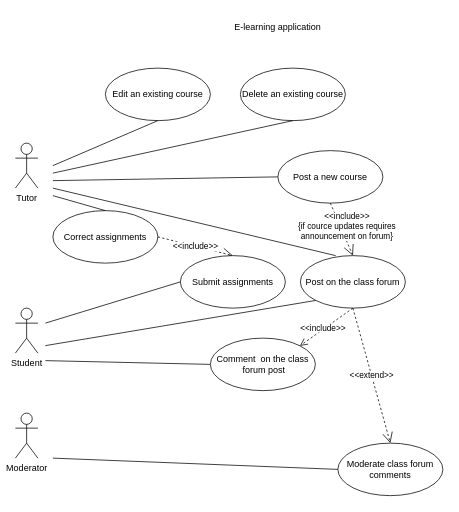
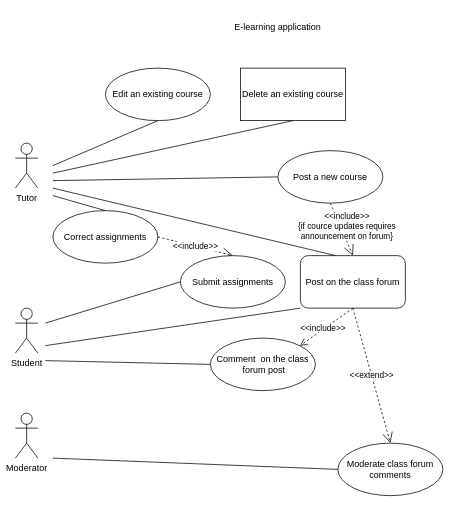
  <mxCell id="0" />
  <mxCell id="1" parent="0" />
  <mxCell id="2" value="Moderator" style="shape=umlActor;verticalLabelPosition=bottom;verticalAlign=top;html=1;" parent="1" vertex="1"><mxGeometry x="20" y="550" width="30" height="60" as="geometry" /></mxCell>
  <mxCell id="3" value="Student" style="shape=umlActor;verticalLabelPosition=bottom;verticalAlign=top;html=1;" parent="1" vertex="1"><mxGeometry x="20" y="410" width="30" height="60" as="geometry" /></mxCell>
  <mxCell id="4" value="Tutor" style="shape=umlActor;verticalLabelPosition=bottom;verticalAlign=top;html=1;" parent="1" vertex="1"><mxGeometry x="20" y="190" width="30" height="60" as="geometry" /></mxCell>
  <mxCell id="5" value="Moderate class forum comments" style="ellipse;whiteSpace=wrap;html=1;" parent="1" vertex="1"><mxGeometry x="450" y="590" width="140" height="70" as="geometry" /></mxCell>
- <mxCell id="6" value="Post on the class forum" style="ellipse;whiteSpace=wrap;html=1;" parent="1" vertex="1"><mxGeometry x="400" y="340" width="140" height="70" as="geometry" /></mxCell>
+ <mxCell id="6" value="Post on the class forum" style="whiteSpace=wrap;html=1;rounded=1;" parent="1" vertex="1"><mxGeometry x="400" y="340" width="140" height="70" as="geometry" /></mxCell>
  <mxCell id="7" value="Correct assignments" style="ellipse;whiteSpace=wrap;html=1;" parent="1" vertex="1"><mxGeometry x="70" y="280" width="140" height="70" as="geometry" /></mxCell>
  <mxCell id="8" value="Post a new course" style="ellipse;whiteSpace=wrap;html=1;" parent="1" vertex="1"><mxGeometry x="370" y="200" width="140" height="70" as="geometry" /></mxCell>
  <mxCell id="9" value="&amp;lt;&amp;lt;include&amp;gt;&amp;gt;" style="endArrow=open;endSize=12;dashed=1;html=1;rounded=0;exitX=1;exitY=0.5;exitDx=0;exitDy=0;entryX=0.5;entryY=0;entryDx=0;entryDy=0;" parent="1" source="7" target="17" edge="1"><mxGeometry width="160" relative="1" as="geometry"><mxPoint x="790" y="409.5" as="sourcePoint" /><mxPoint x="950" y="409.5" as="targetPoint" /></mxGeometry></mxCell>
  <mxCell id="10" value="" style="endArrow=none;html=1;rounded=0;entryX=0;entryY=0.5;entryDx=0;entryDy=0;" parent="1" target="8" edge="1"><mxGeometry width="50" height="50" relative="1" as="geometry"><mxPoint x="70" y="240" as="sourcePoint" /><mxPoint x="380" y="220" as="targetPoint" /></mxGeometry></mxCell>
  <mxCell id="11" value="" style="endArrow=none;html=1;rounded=0;entryX=0;entryY=0.5;entryDx=0;entryDy=0;" parent="1" target="17" edge="1"><mxGeometry width="50" height="50" relative="1" as="geometry"><mxPoint x="60" y="430" as="sourcePoint" /><mxPoint x="250" y="450" as="targetPoint" /></mxGeometry></mxCell>
  <mxCell id="12" value="" style="endArrow=none;html=1;rounded=0;entryX=0.5;entryY=0;entryDx=0;entryDy=0;" parent="1" target="7" edge="1"><mxGeometry width="50" height="50" relative="1" as="geometry"><mxPoint x="70" y="260" as="sourcePoint" /><mxPoint x="240" y="320" as="targetPoint" /></mxGeometry></mxCell>
  <mxCell id="13" value="" style="endArrow=none;html=1;rounded=0;entryX=0.336;entryY=0;entryDx=0;entryDy=0;entryPerimeter=0;" parent="1" target="6" edge="1"><mxGeometry width="50" height="50" relative="1" as="geometry"><mxPoint x="70" y="250" as="sourcePoint" /><mxPoint x="520" y="350" as="targetPoint" /></mxGeometry></mxCell>
  <mxCell id="14" value="" style="endArrow=none;html=1;rounded=0;entryX=0;entryY=0.5;entryDx=0;entryDy=0;" parent="1" target="24" edge="1"><mxGeometry width="50" height="50" relative="1" as="geometry"><mxPoint x="60" y="480" as="sourcePoint" /><mxPoint x="290" y="535" as="targetPoint" /></mxGeometry></mxCell>
  <mxCell id="15" value="" style="endArrow=none;html=1;rounded=0;entryX=0;entryY=0.5;entryDx=0;entryDy=0;" parent="1" target="5" edge="1"><mxGeometry width="50" height="50" relative="1" as="geometry"><mxPoint x="70" y="610" as="sourcePoint" /><mxPoint x="490" y="600" as="targetPoint" /></mxGeometry></mxCell>
  <mxCell id="16" value="&amp;lt;&amp;lt;extend&amp;gt;&amp;gt;" style="endArrow=open;endSize=12;dashed=1;html=1;rounded=0;entryX=0.5;entryY=0;entryDx=0;entryDy=0;exitX=0.5;exitY=1;exitDx=0;exitDy=0;" parent="1" source="6" target="5" edge="1"><mxGeometry width="160" relative="1" as="geometry"><mxPoint x="690" y="530" as="sourcePoint" /><mxPoint x="600" y="580" as="targetPoint" /></mxGeometry></mxCell>
  <mxCell id="17" value="Submit assignments" style="ellipse;whiteSpace=wrap;html=1;" parent="1" vertex="1"><mxGeometry x="240" y="340" width="140" height="70" as="geometry" /></mxCell>
  <mxCell id="18" value="&amp;lt;&amp;lt;include&amp;gt;&amp;gt;&lt;div&gt;{if cource updates requires&lt;/div&gt;&lt;div&gt;announcement on forum}&lt;/div&gt;" style="endArrow=open;endSize=12;dashed=1;html=1;rounded=0;exitX=0.5;exitY=1;exitDx=0;exitDy=0;entryX=0.5;entryY=0;entryDx=0;entryDy=0;" parent="1" source="8" target="6" edge="1"><mxGeometry x="-0.047" y="9" width="160" relative="1" as="geometry"><mxPoint x="310" y="390" as="sourcePoint" /><mxPoint x="330" y="450" as="targetPoint" /><mxPoint y="1" as="offset" /></mxGeometry></mxCell>
  <mxCell id="19" value="E-learning application" style="text;html=1;align=center;verticalAlign=middle;whiteSpace=wrap;rounded=0;" vertex="1" parent="1"><mxGeometry x="290" y="20" width="160" height="30" as="geometry" /></mxCell>
  <mxCell id="20" value="Edit an existing course" style="ellipse;whiteSpace=wrap;html=1;" vertex="1" parent="1"><mxGeometry x="140" y="90" width="140" height="70" as="geometry" /></mxCell>
  <mxCell id="21" value="" style="endArrow=none;html=1;rounded=0;entryX=0.5;entryY=1;entryDx=0;entryDy=0;" edge="1" parent="1" target="20"><mxGeometry width="50" height="50" relative="1" as="geometry"><mxPoint x="70" y="220" as="sourcePoint" /><mxPoint x="340" y="230" as="targetPoint" /></mxGeometry></mxCell>
- <mxCell id="22" value="Delete an existing course" style="ellipse;whiteSpace=wrap;html=1;" vertex="1" parent="1"><mxGeometry x="320" y="90" width="140" height="70" as="geometry" /></mxCell>
+ <mxCell id="22" value="Delete an existing course" style="whiteSpace=wrap;html=1;rounded=0;" vertex="1" parent="1"><mxGeometry x="320" y="90" width="140" height="70" as="geometry" /></mxCell>
  <mxCell id="23" value="" style="endArrow=none;html=1;rounded=0;entryX=0.5;entryY=1;entryDx=0;entryDy=0;" edge="1" parent="1" target="22"><mxGeometry width="50" height="50" relative="1" as="geometry"><mxPoint x="70" y="230" as="sourcePoint" /><mxPoint x="140" as="targetPoint" y="170" /></mxGeometry></mxCell>
  <mxCell id="24" value="Comment&amp;nbsp; on the class&lt;div&gt;&amp;nbsp;forum post&lt;/div&gt;" style="ellipse;whiteSpace=wrap;html=1;" vertex="1" parent="1"><mxGeometry x="280" y="450" width="140" height="70" as="geometry" /></mxCell>
  <mxCell id="25" value="&lt;span style=&quot;background-color: rgb(255, 255, 255);&quot;&gt;&amp;lt;&amp;lt;include&amp;gt;&amp;gt;&lt;/span&gt;" style="endArrow=open;startArrow=none;endFill=0;startFill=0;endSize=8;html=1;verticalAlign=bottom;dashed=1;labelBackgroundColor=none;rounded=0;exitX=0.5;exitY=1;exitDx=0;exitDy=0;entryX=1;entryY=0;entryDx=0;entryDy=0;" edge="1" parent="1" source="6" target="24"><mxGeometry x="0.227" y="6" width="160" relative="1" as="geometry"><mxPoint x="420" y="490" as="sourcePoint" /><mxPoint x="580" y="490" as="targetPoint" /><mxPoint as="offset" /></mxGeometry></mxCell>
  <mxCell id="26" value="" style="endArrow=none;html=1;rounded=0;entryX=0;entryY=1;entryDx=0;entryDy=0;" edge="1" parent="1" target="6"><mxGeometry width="50" height="50" relative="1" as="geometry"><mxPoint x="60" y="460" as="sourcePoint" /><mxPoint x="300" y="545" as="targetPoint" /></mxGeometry></mxCell>
